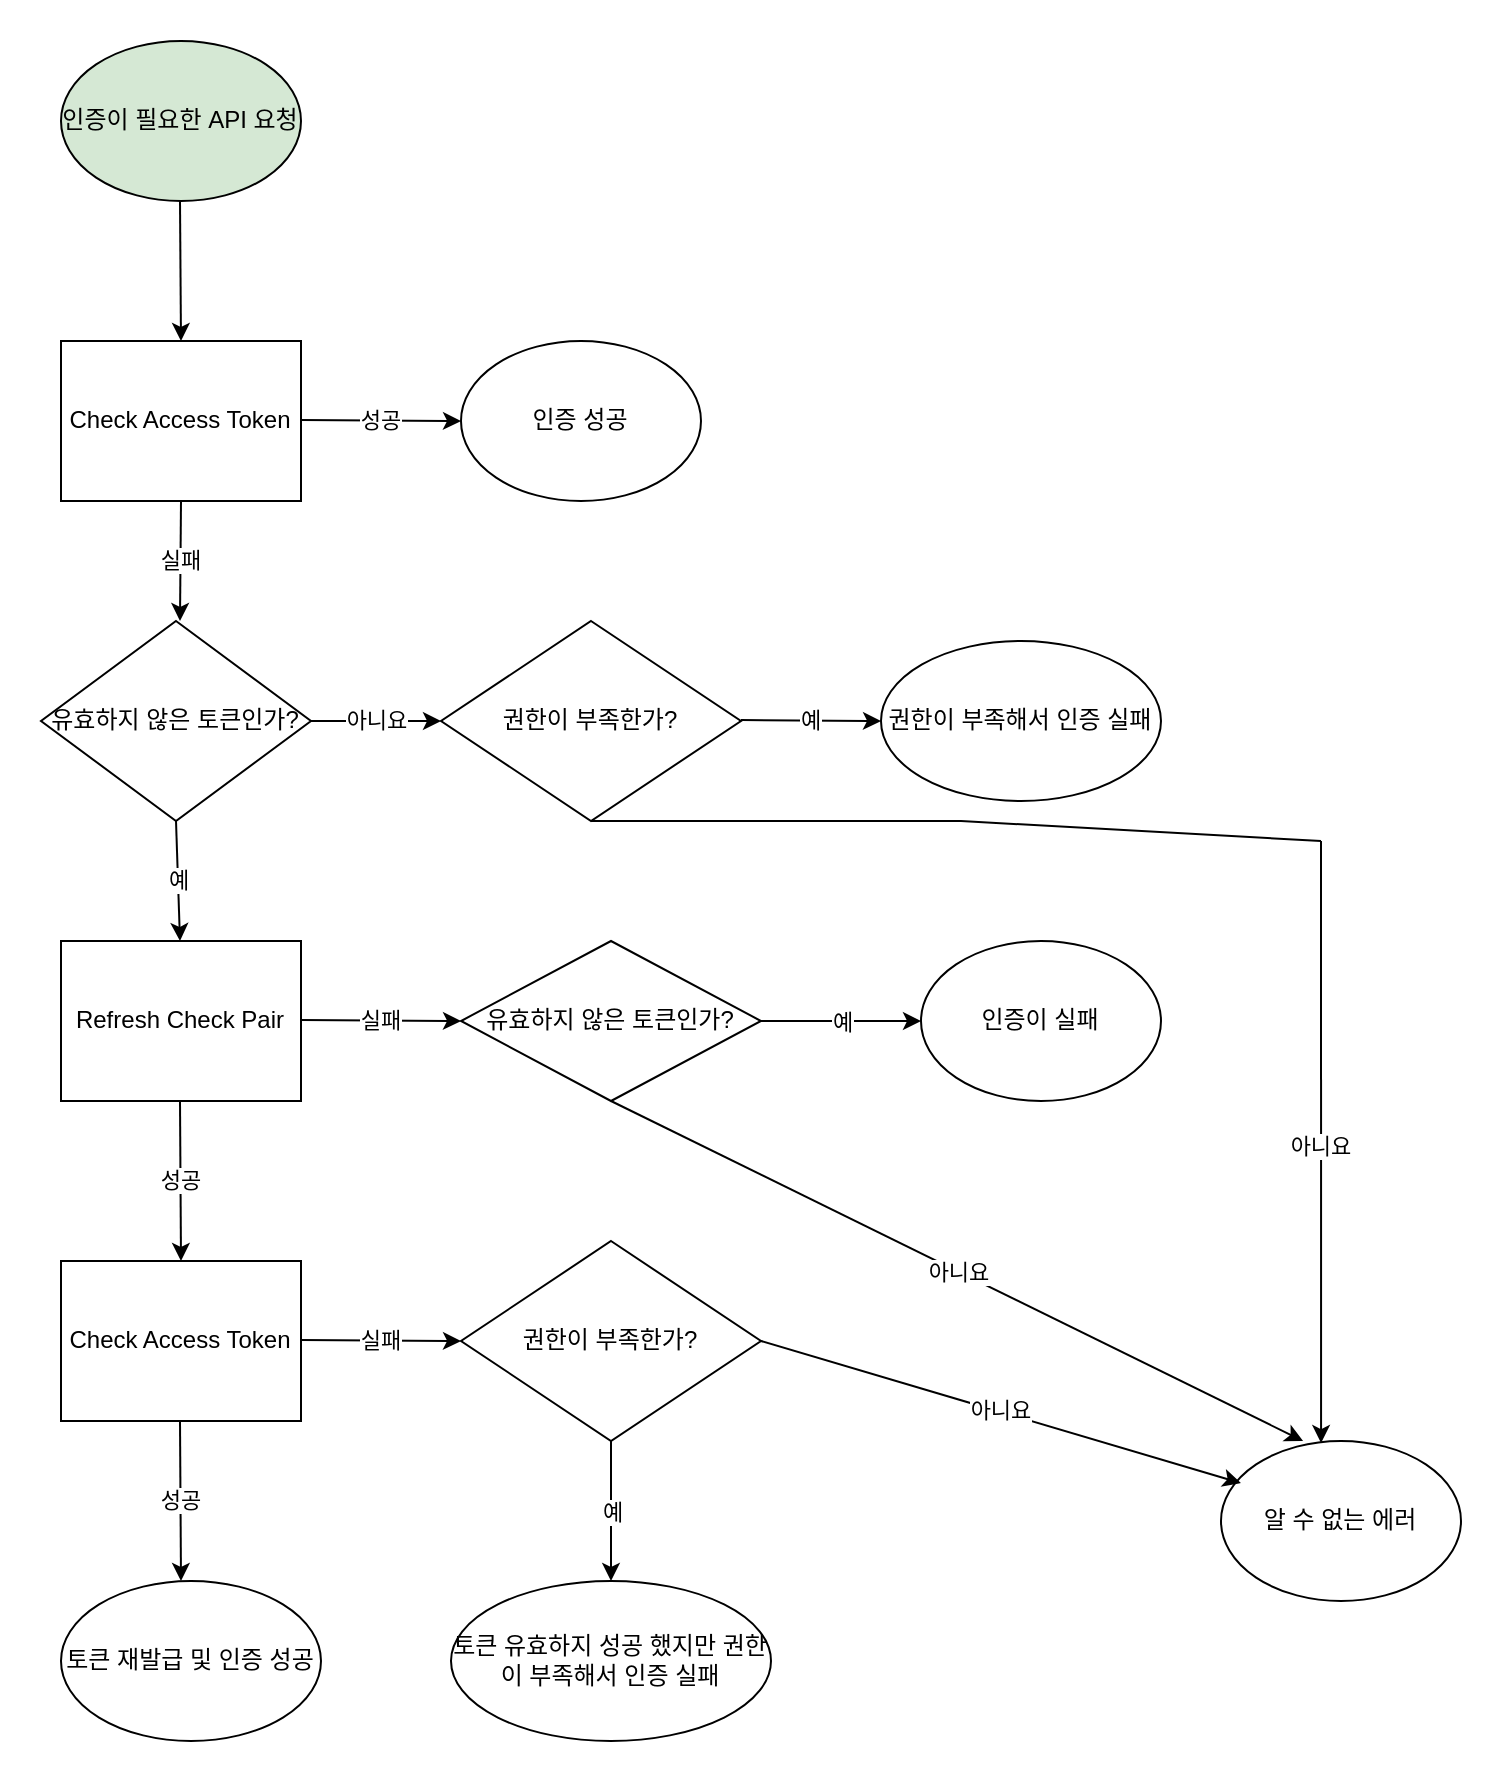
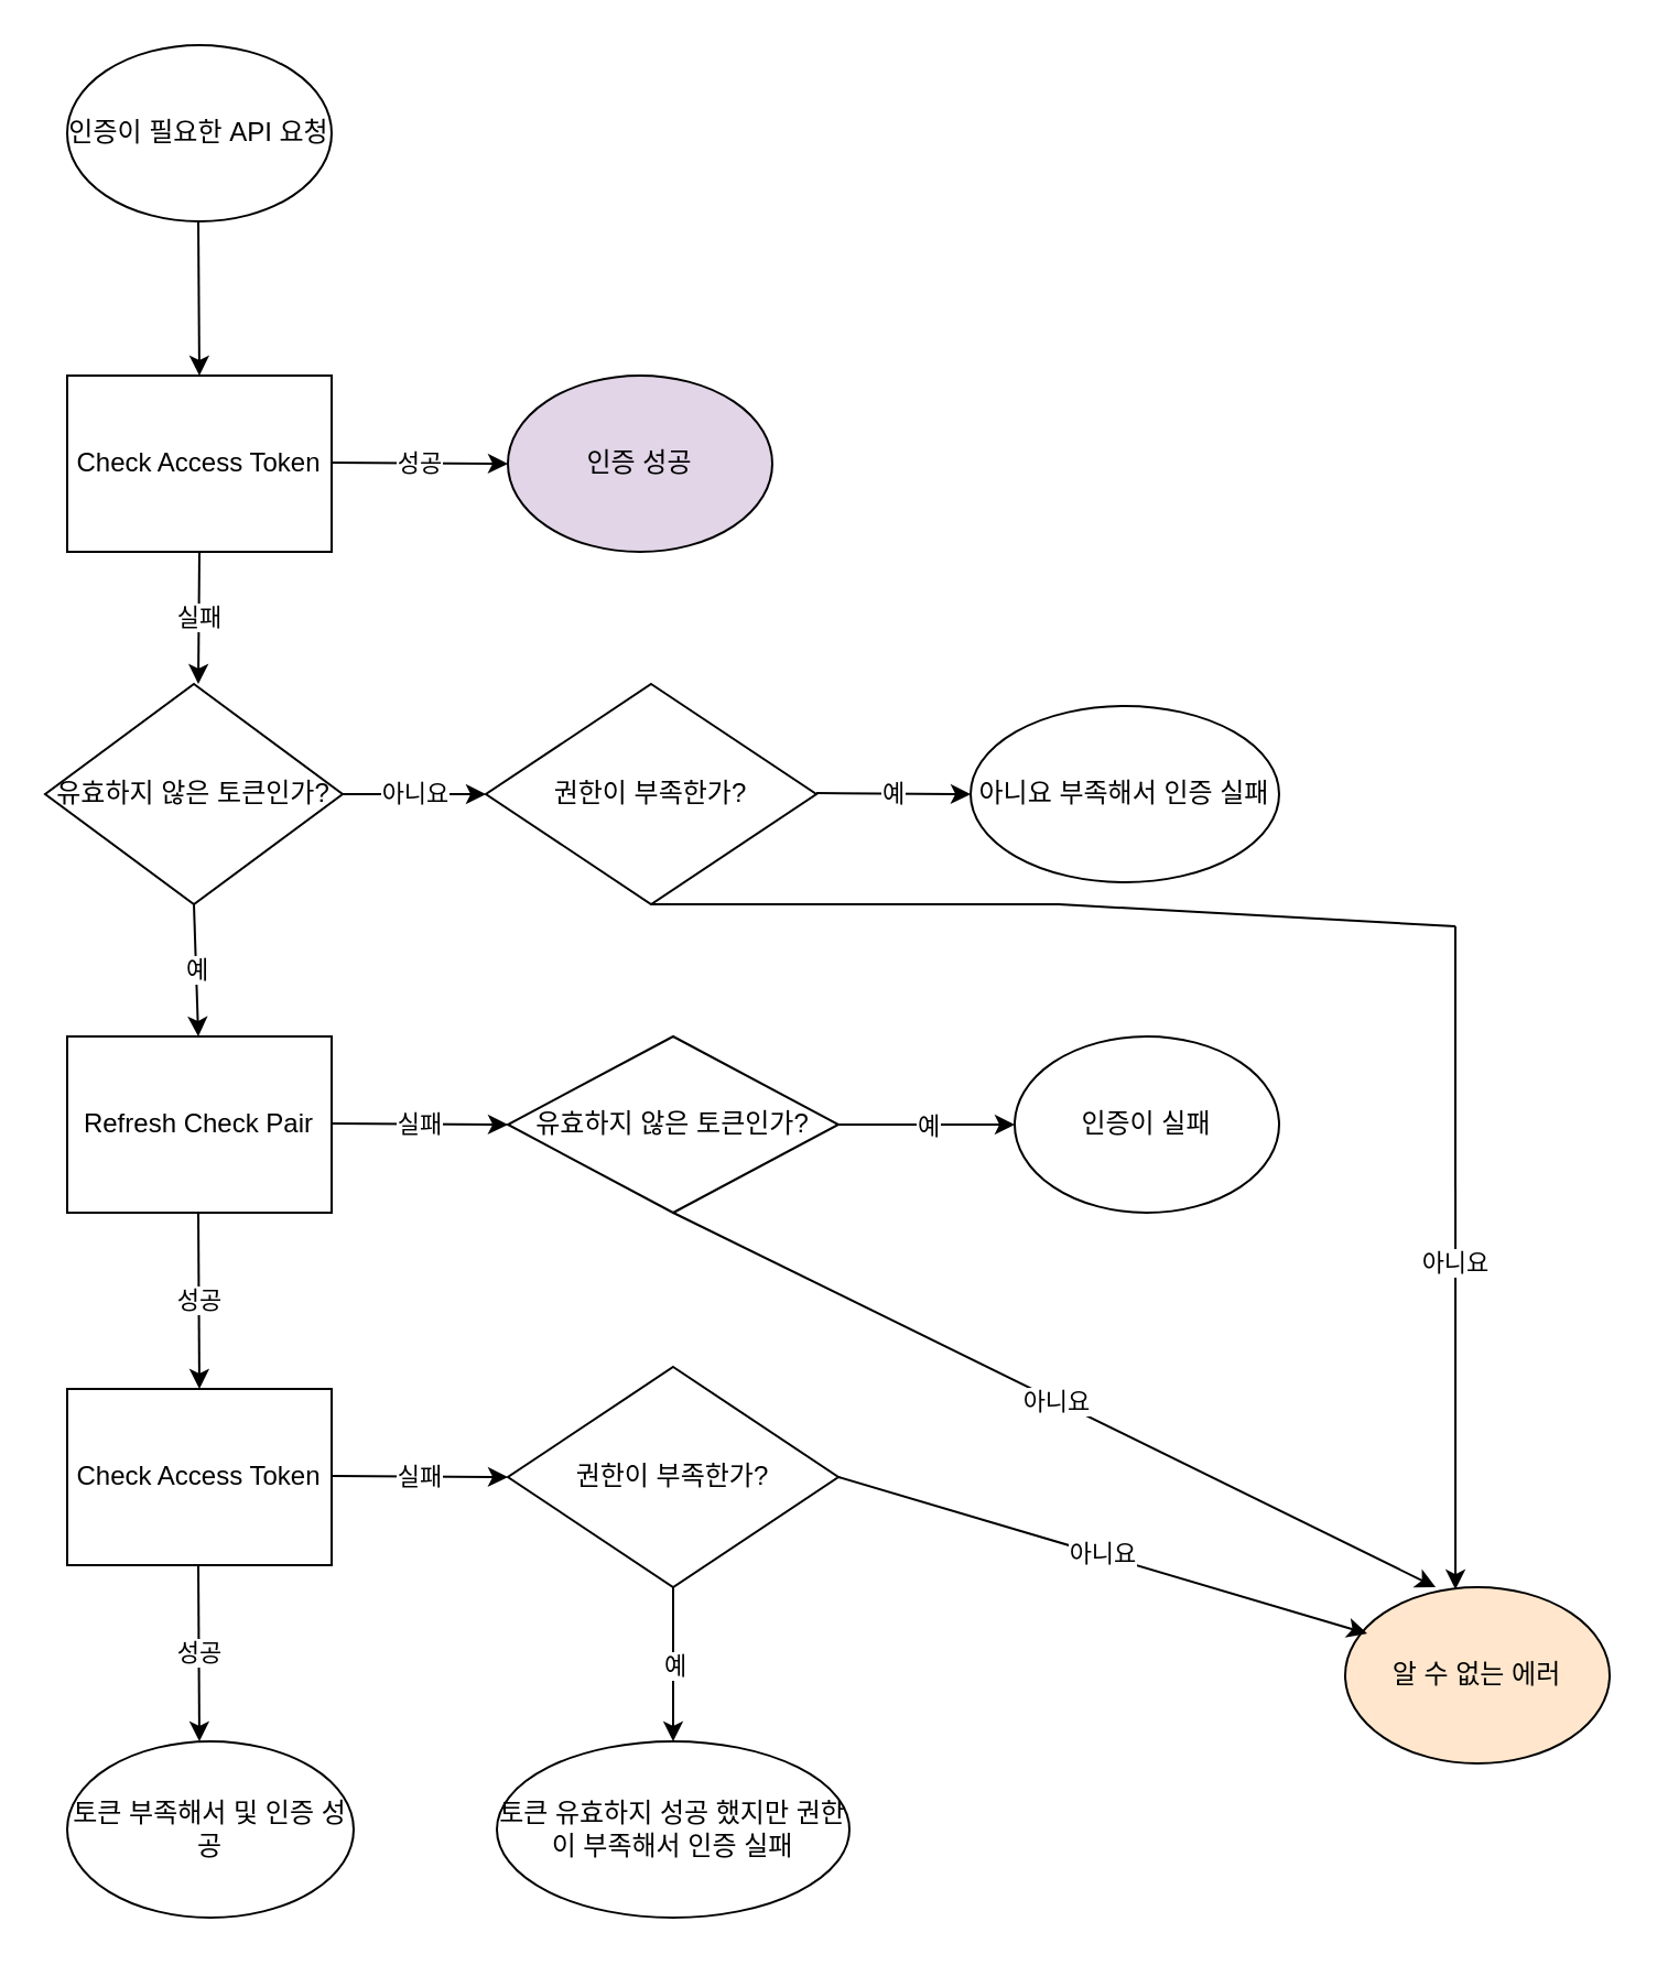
  <mxCell id="0" />
  <mxCell id="1" parent="0" />
- <mxCell id="2" value="인증이 필요한 API 요청" style="ellipse;whiteSpace=wrap;html=1;fillColor=#d5e8d4;" vertex="1" parent="1"><mxGeometry x="30" y="20" width="120" height="80" as="geometry" /></mxCell>
+ <mxCell id="2" value="인증이 필요한 API 요청" style="ellipse;whiteSpace=wrap;html=1;" vertex="1" parent="1"><mxGeometry x="30" y="20" width="120" height="80" as="geometry" /></mxCell>
  <mxCell id="3" value="유효하지 않은 토큰인가?" style="rhombus;whiteSpace=wrap;html=1;" vertex="1" parent="1"><mxGeometry x="20" y="310" width="135" height="100" as="geometry" /></mxCell>
  <mxCell id="4" value="아니요" style="endArrow=classic;html=1;rounded=0;entryX=0;entryY=0.5;entryDx=0;entryDy=0;exitX=1;exitY=0.5;exitDx=0;exitDy=0;" edge="1" parent="1" source="3" target="24"><mxGeometry relative="1" as="geometry"><mxPoint x="155" y="349.5" as="sourcePoint" /><mxPoint x="220" y="350" as="targetPoint" /></mxGeometry></mxCell>
  <mxCell id="5" value="" style="endArrow=classic;html=1;rounded=0;exitX=0.5;exitY=1;exitDx=0;exitDy=0;" edge="1" parent="1" source="3"><mxGeometry relative="1" as="geometry"><mxPoint x="89.5" y="410" as="sourcePoint" /><mxPoint x="89.5" y="470" as="targetPoint" /></mxGeometry></mxCell>
  <mxCell id="6" value="예" style="edgeLabel;resizable=0;html=1;align=center;verticalAlign=middle;" connectable="0" vertex="1" parent="5"><mxGeometry relative="1" as="geometry" /></mxCell>
  <mxCell id="7" value="Refresh Check Pair" style="rounded=0;whiteSpace=wrap;html=1;" vertex="1" parent="1"><mxGeometry x="30" y="470" width="120" height="80" as="geometry" /></mxCell>
  <mxCell id="8" value="유효하지 않은 토큰인가?" style="rhombus;whiteSpace=wrap;html=1;" vertex="1" parent="1"><mxGeometry x="230" y="470" width="150" height="80" as="geometry" /></mxCell>
  <mxCell id="9" value="" style="endArrow=classic;html=1;rounded=0;" edge="1" parent="1" target="13"><mxGeometry relative="1" as="geometry"><mxPoint x="380" y="510" as="sourcePoint" /><mxPoint x="435" y="510" as="targetPoint" /></mxGeometry></mxCell>
  <mxCell id="10" value="예" style="edgeLabel;resizable=0;html=1;align=center;verticalAlign=middle;" connectable="0" vertex="1" parent="9"><mxGeometry relative="1" as="geometry" /></mxCell>
  <mxCell id="11" value="" style="endArrow=classic;html=1;rounded=0;entryX=0.342;entryY=0;entryDx=0;entryDy=0;entryPerimeter=0;exitX=0.5;exitY=1;exitDx=0;exitDy=0;" edge="1" parent="1" source="8" target="16"><mxGeometry relative="1" as="geometry"><mxPoint x="590" y="580" as="sourcePoint" /><mxPoint x="580" y="580" as="targetPoint" /></mxGeometry></mxCell>
  <mxCell id="12" value="아니요" style="edgeLabel;resizable=0;html=1;align=center;verticalAlign=middle;" connectable="0" vertex="1" parent="11"><mxGeometry relative="1" as="geometry" /></mxCell>
  <mxCell id="13" value="인증이 실패" style="ellipse;whiteSpace=wrap;html=1;" vertex="1" parent="1"><mxGeometry x="460" y="470" width="120" height="80" as="geometry" /></mxCell>
  <mxCell id="14" value="" style="endArrow=classic;html=1;rounded=0;" edge="1" parent="1"><mxGeometry relative="1" as="geometry"><mxPoint x="150" y="509.5" as="sourcePoint" /><mxPoint x="230" y="510" as="targetPoint" /></mxGeometry></mxCell>
  <mxCell id="15" value="실패" style="edgeLabel;resizable=0;html=1;align=center;verticalAlign=middle;" connectable="0" vertex="1" parent="14"><mxGeometry relative="1" as="geometry" /></mxCell>
- <mxCell id="16" value="알 수 없는 에러" style="ellipse;whiteSpace=wrap;html=1;" vertex="1" parent="1"><mxGeometry x="610" y="720" width="120" height="80" as="geometry" /></mxCell>
+ <mxCell id="16" value="알 수 없는 에러" style="ellipse;whiteSpace=wrap;html=1;fillColor=#ffe6cc;" vertex="1" parent="1"><mxGeometry x="610" y="720" width="120" height="80" as="geometry" /></mxCell>
  <mxCell id="17" value="" style="endArrow=classic;html=1;rounded=0;" edge="1" parent="1"><mxGeometry relative="1" as="geometry"><mxPoint x="89.5" y="550" as="sourcePoint" /><mxPoint x="90" y="630" as="targetPoint" /></mxGeometry></mxCell>
  <mxCell id="18" value="성공" style="edgeLabel;resizable=0;html=1;align=center;verticalAlign=middle;" connectable="0" vertex="1" parent="17"><mxGeometry relative="1" as="geometry" /></mxCell>
  <mxCell id="19" value="Check Access Token" style="rounded=0;whiteSpace=wrap;html=1;" vertex="1" parent="1"><mxGeometry x="30" y="170" width="120" height="80" as="geometry" /></mxCell>
  <mxCell id="20" value="성공" style="endArrow=classic;html=1;rounded=0;entryX=0;entryY=0.5;entryDx=0;entryDy=0;" edge="1" parent="1" target="21"><mxGeometry relative="1" as="geometry"><mxPoint x="150" y="209.5" as="sourcePoint" /><mxPoint x="220" y="209.5" as="targetPoint" /></mxGeometry></mxCell>
- <mxCell id="21" value="인증 성공" style="ellipse;whiteSpace=wrap;html=1;" vertex="1" parent="1"><mxGeometry x="230" y="170" width="120" height="80" as="geometry" /></mxCell>
+ <mxCell id="21" value="인증 성공" style="ellipse;whiteSpace=wrap;html=1;fillColor=#e1d5e7;" vertex="1" parent="1"><mxGeometry x="230" y="170" width="120" height="80" as="geometry" /></mxCell>
  <mxCell id="22" value="" style="endArrow=classic;html=1;rounded=0;exitX=0.5;exitY=1;exitDx=0;exitDy=0;" edge="1" parent="1" source="19"><mxGeometry relative="1" as="geometry"><mxPoint x="89.5" y="279.5" as="sourcePoint" /><mxPoint x="89.5" y="310" as="targetPoint" /></mxGeometry></mxCell>
  <mxCell id="23" value="실패" style="edgeLabel;resizable=0;html=1;align=center;verticalAlign=middle;" connectable="0" vertex="1" parent="22"><mxGeometry relative="1" as="geometry" /></mxCell>
  <mxCell id="24" value="권한이 부족한가?" style="rhombus;whiteSpace=wrap;html=1;" vertex="1" parent="1"><mxGeometry x="220" y="310" width="150" height="100" as="geometry" /></mxCell>
  <mxCell id="25" value="" style="endArrow=classic;html=1;rounded=0;" edge="1" parent="1"><mxGeometry relative="1" as="geometry"><mxPoint x="370" y="359.5" as="sourcePoint" /><mxPoint x="440" y="360" as="targetPoint" /></mxGeometry></mxCell>
  <mxCell id="26" value="예" style="edgeLabel;resizable=0;html=1;align=center;verticalAlign=middle;" connectable="0" vertex="1" parent="25"><mxGeometry relative="1" as="geometry" /></mxCell>
- <mxCell id="27" value="권한이 부족해서 인증 실패" style="ellipse;whiteSpace=wrap;html=1;" vertex="1" parent="1"><mxGeometry x="440" y="320" width="140" height="80" as="geometry" /></mxCell>
+ <mxCell id="27" value="아니요 부족해서 인증 실패" style="ellipse;whiteSpace=wrap;html=1;" vertex="1" parent="1"><mxGeometry x="440" y="320" width="140" height="80" as="geometry" /></mxCell>
  <mxCell id="28" value="" style="endArrow=none;html=1;rounded=0;exitX=0.5;exitY=1;exitDx=0;exitDy=0;" edge="1" parent="1" source="24"><mxGeometry width="50" height="50" relative="1" as="geometry"><mxPoint x="300" y="420" as="sourcePoint" /><mxPoint x="660" y="420" as="targetPoint" /><Array as="points"><mxPoint x="480" y="410" /></Array></mxGeometry></mxCell>
  <mxCell id="29" value="아니요" style="endArrow=classic;html=1;rounded=0;entryX=0.417;entryY=0.013;entryDx=0;entryDy=0;entryPerimeter=0;" edge="1" parent="1" target="16"><mxGeometry x="0.015" relative="1" as="geometry"><mxPoint x="660" y="420" as="sourcePoint" /><mxPoint x="660" y="490.5" as="targetPoint" /><mxPoint as="offset" /></mxGeometry></mxCell>
  <mxCell id="30" value="Check Access Token" style="rounded=0;whiteSpace=wrap;html=1;" vertex="1" parent="1"><mxGeometry x="30" y="630" width="120" height="80" as="geometry" /></mxCell>
  <mxCell id="31" value="권한이 부족한가?" style="rhombus;whiteSpace=wrap;html=1;" vertex="1" parent="1"><mxGeometry x="230" y="620" width="150" height="100" as="geometry" /></mxCell>
  <mxCell id="32" value="" style="endArrow=classic;html=1;rounded=0;exitX=0.5;exitY=1;exitDx=0;exitDy=0;entryX=0.5;entryY=0;entryDx=0;entryDy=0;" edge="1" parent="1" source="31" target="34"><mxGeometry relative="1" as="geometry"><mxPoint x="304.5" y="730" as="sourcePoint" /><mxPoint x="304.5" y="790" as="targetPoint" /></mxGeometry></mxCell>
  <mxCell id="33" value="예" style="edgeLabel;resizable=0;html=1;align=center;verticalAlign=middle;" connectable="0" vertex="1" parent="32"><mxGeometry relative="1" as="geometry" /></mxCell>
  <mxCell id="34" value="토큰 유효하지 성공 했지만 권한이 부족해서 인증 실패" style="ellipse;whiteSpace=wrap;html=1;" vertex="1" parent="1"><mxGeometry x="225" y="790" width="160" height="80" as="geometry" /></mxCell>
  <mxCell id="35" value="" style="endArrow=classic;html=1;rounded=0;" edge="1" parent="1"><mxGeometry relative="1" as="geometry"><mxPoint x="150" y="669.5" as="sourcePoint" /><mxPoint x="230" y="670" as="targetPoint" /></mxGeometry></mxCell>
  <mxCell id="36" value="실패" style="edgeLabel;resizable=0;html=1;align=center;verticalAlign=middle;" connectable="0" vertex="1" parent="35"><mxGeometry relative="1" as="geometry" /></mxCell>
  <mxCell id="37" value="아니요" style="endArrow=classic;html=1;rounded=0;entryX=0.083;entryY=0.263;entryDx=0;entryDy=0;entryPerimeter=0;exitX=1;exitY=0.5;exitDx=0;exitDy=0;" edge="1" parent="1" source="31" target="16"><mxGeometry relative="1" as="geometry"><mxPoint x="430" y="770" as="sourcePoint" /><mxPoint x="370" y="770.5" as="targetPoint" /></mxGeometry></mxCell>
  <mxCell id="38" value="" style="endArrow=classic;html=1;rounded=0;" edge="1" parent="1"><mxGeometry relative="1" as="geometry"><mxPoint x="89.5" y="710" as="sourcePoint" /><mxPoint x="90" y="790" as="targetPoint" /></mxGeometry></mxCell>
  <mxCell id="39" value="성공" style="edgeLabel;resizable=0;html=1;align=center;verticalAlign=middle;" connectable="0" vertex="1" parent="38"><mxGeometry relative="1" as="geometry" /></mxCell>
- <mxCell id="40" value="토큰 재발급 및 인증 성공" style="ellipse;whiteSpace=wrap;html=1;" vertex="1" parent="1"><mxGeometry x="30" y="790" width="130" height="80" as="geometry" /></mxCell>
+ <mxCell id="40" value="토큰 부족해서 및 인증 성공" style="ellipse;whiteSpace=wrap;html=1;" vertex="1" parent="1"><mxGeometry x="30" y="790" width="130" height="80" as="geometry" /></mxCell>
  <mxCell id="41" value="" style="endArrow=classic;html=1;rounded=0;" edge="1" parent="1"><mxGeometry width="50" height="50" relative="1" as="geometry"><mxPoint x="89.5" y="100" as="sourcePoint" /><mxPoint x="90" y="170" as="targetPoint" /></mxGeometry></mxCell>
